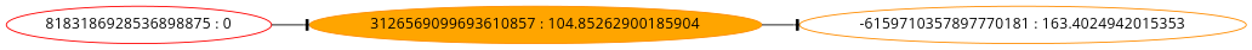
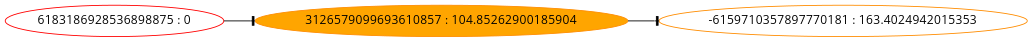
  digraph {
    fontname="Open Sans"
    rankdir=LR
    node [color=darkorange fillcolor=white fontname="Open Sans" style=filled]
    edge [arrowhead=tee fontname="Open Sans"]
-   n1 [color=red label="8183186928536898875 : 0"]
-   n2 [fillcolor=orange label="3126569099693610857 : 104.85262900185904"]
+   n1 [color=red label="6183186928536898875 : 0"]
+   n2 [fillcolor=orange label="3126579099693610857 : 104.85262900185904"]
    n3 [label="-6159710357897770181 : 163.4024942015353"]
    n1 -> n2
    n2 -> n3
  }
